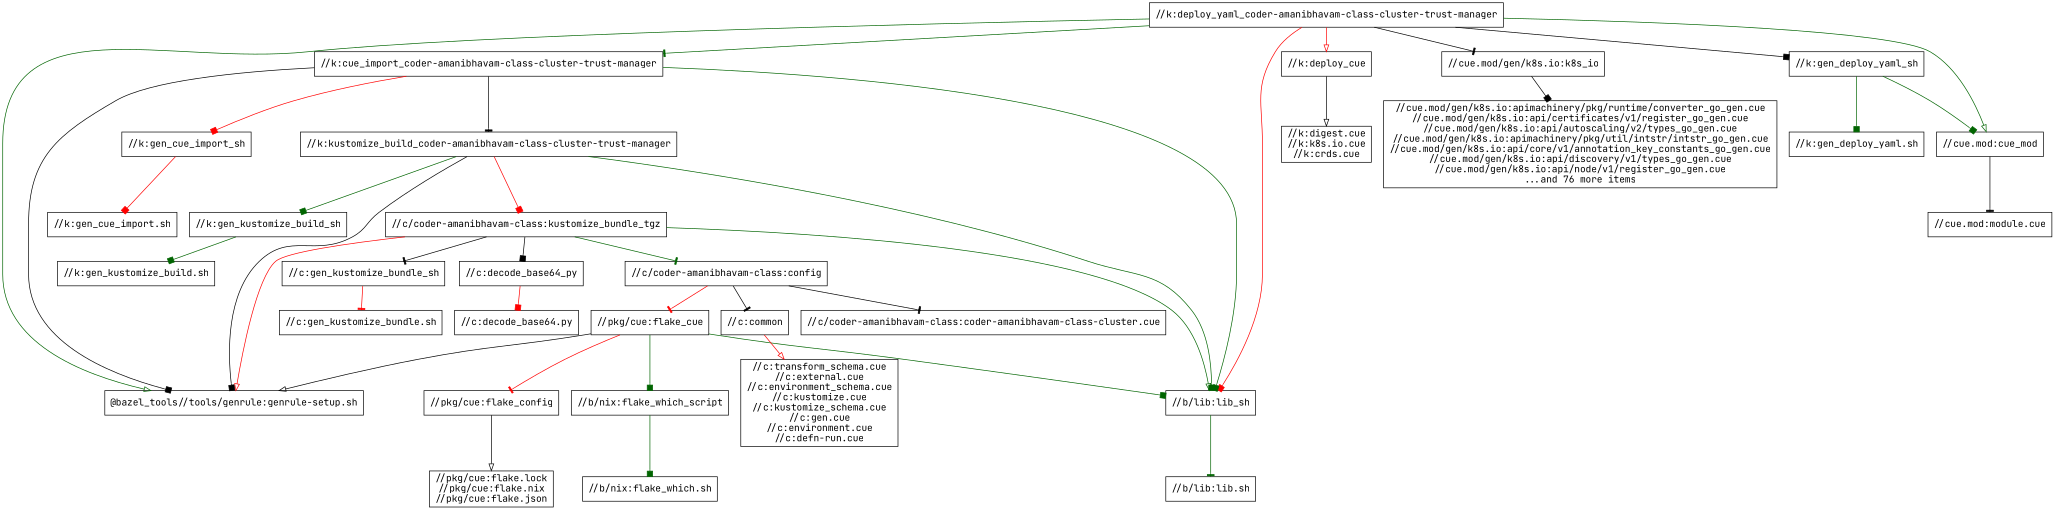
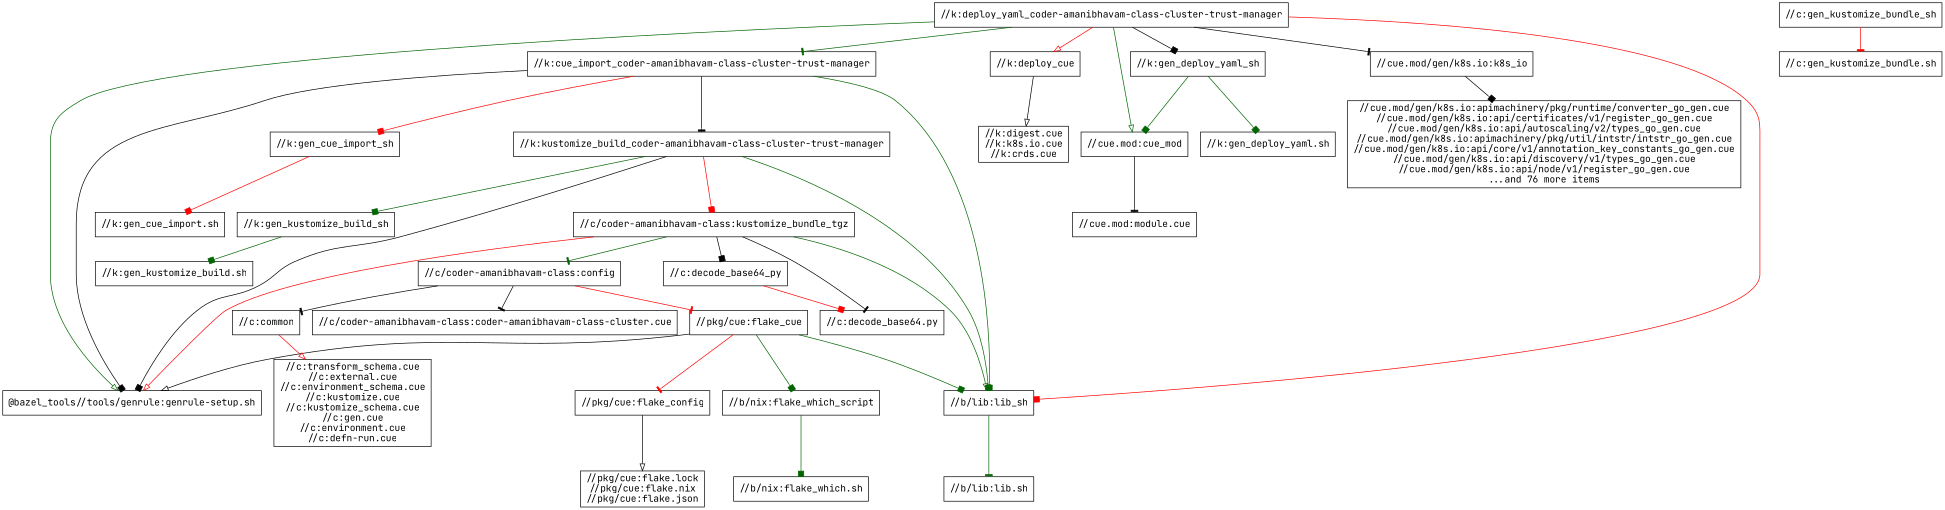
  digraph {
    fontname="JetBrains Mono"
    node [fontname="JetBrains Mono" shape=box]
    edge [arrowhead=box color=darkgreen fontname="JetBrains Mono"]
    "//k:deploy_yaml_coder-amanibhavam-class-cluster-trust-manager"
    "//k:cue_import_coder-amanibhavam-class-cluster-trust-manager"
    "//k:deploy_cue"
    "//k:gen_deploy_yaml_sh"
    "//cue.mod:cue_mod"
    "//cue.mod/gen/k8s.io:k8s_io"
    "//b/lib:lib_sh"
    "@bazel_tools//tools/genrule:genrule-setup.sh"
    "//k:kustomize_build_coder-amanibhavam-class-cluster-trust-manager"
    "//k:gen_cue_import_sh"
    "//k:digest.cue\n//k:k8s.io.cue\n//k:crds.cue"
    "//k:gen_deploy_yaml.sh"
    "//cue.mod:module.cue"
    "//cue.mod/gen/k8s.io:apimachinery/pkg/runtime/converter_go_gen.cue\n//cue.mod/gen/k8s.io:api/certificates/v1/register_go_gen.cue\n//cue.mod/gen/k8s.io:api/autoscaling/v2/types_go_gen.cue\n//cue.mod/gen/k8s.io:apimachinery/pkg/util/intstr/intstr_go_gen.cue\n//cue.mod/gen/k8s.io:api/core/v1/annotation_key_constants_go_gen.cue\n//cue.mod/gen/k8s.io:api/discovery/v1/types_go_gen.cue\n//cue.mod/gen/k8s.io:api/node/v1/register_go_gen.cue\n...and 76 more items"
    "//b/lib:lib.sh"
    "//k:gen_kustomize_build_sh"
    "//c/coder-amanibhavam-class:kustomize_bundle_tgz"
    "//k:gen_cue_import.sh"
    "//k:gen_kustomize_build.sh"
    "//c/coder-amanibhavam-class:config"
    "//c:gen_kustomize_bundle_sh"
    "//c:decode_base64_py"
    "//pkg/cue:flake_cue"
    "//c/coder-amanibhavam-class:coder-amanibhavam-class-cluster.cue"
    "//c:common"
    "//c:gen_kustomize_bundle.sh"
    "//c:decode_base64.py"
    "//pkg/cue:flake_config"
    "//b/nix:flake_which_script"
    "//c:transform_schema.cue\n//c:external.cue\n//c:environment_schema.cue\n//c:kustomize.cue\n//c:kustomize_schema.cue\n//c:gen.cue\n//c:environment.cue\n//c:defn-run.cue"
    "//pkg/cue:flake.lock\n//pkg/cue:flake.nix\n//pkg/cue:flake.json"
    "//b/nix:flake_which.sh"
    "//k:deploy_yaml_coder-amanibhavam-class-cluster-trust-manager" -> "//k:cue_import_coder-amanibhavam-class-cluster-trust-manager" [arrowhead=tee]
    "//k:deploy_yaml_coder-amanibhavam-class-cluster-trust-manager" -> "//k:deploy_cue" [arrowhead=onormal color=red]
    "//k:deploy_yaml_coder-amanibhavam-class-cluster-trust-manager" -> "//k:gen_deploy_yaml_sh" [color=black]
    "//k:deploy_yaml_coder-amanibhavam-class-cluster-trust-manager" -> "//cue.mod:cue_mod" [arrowhead=onormal]
    "//k:deploy_yaml_coder-amanibhavam-class-cluster-trust-manager" -> "//cue.mod/gen/k8s.io:k8s_io" [arrowhead=tee color=black]
    "//k:deploy_yaml_coder-amanibhavam-class-cluster-trust-manager" -> "//b/lib:lib_sh" [color=red]
    "//k:deploy_yaml_coder-amanibhavam-class-cluster-trust-manager" -> "@bazel_tools//tools/genrule:genrule-setup.sh" [arrowhead=onormal]
    "//k:cue_import_coder-amanibhavam-class-cluster-trust-manager" -> "//b/lib:lib_sh"
    "//k:cue_import_coder-amanibhavam-class-cluster-trust-manager" -> "@bazel_tools//tools/genrule:genrule-setup.sh" [color=black]
    "//k:cue_import_coder-amanibhavam-class-cluster-trust-manager" -> "//k:kustomize_build_coder-amanibhavam-class-cluster-trust-manager" [arrowhead=tee color=black]
    "//k:cue_import_coder-amanibhavam-class-cluster-trust-manager" -> "//k:gen_cue_import_sh" [color=red]
    "//k:deploy_cue" -> "//k:digest.cue\n//k:k8s.io.cue\n//k:crds.cue" [arrowhead=onormal color=black]
    "//k:gen_deploy_yaml_sh" -> "//cue.mod:cue_mod"
    "//k:gen_deploy_yaml_sh" -> "//k:gen_deploy_yaml.sh"
    "//cue.mod:cue_mod" -> "//cue.mod:module.cue" [arrowhead=tee color=black]
    "//cue.mod/gen/k8s.io:k8s_io" -> "//cue.mod/gen/k8s.io:apimachinery/pkg/runtime/converter_go_gen.cue\n//cue.mod/gen/k8s.io:api/certificates/v1/register_go_gen.cue\n//cue.mod/gen/k8s.io:api/autoscaling/v2/types_go_gen.cue\n//cue.mod/gen/k8s.io:apimachinery/pkg/util/intstr/intstr_go_gen.cue\n//cue.mod/gen/k8s.io:api/core/v1/annotation_key_constants_go_gen.cue\n//cue.mod/gen/k8s.io:api/discovery/v1/types_go_gen.cue\n//cue.mod/gen/k8s.io:api/node/v1/register_go_gen.cue\n...and 76 more items" [color=black]
    "//b/lib:lib_sh" -> "//b/lib:lib.sh" [arrowhead=tee]
    "//k:kustomize_build_coder-amanibhavam-class-cluster-trust-manager" -> "//b/lib:lib_sh"
    "//k:kustomize_build_coder-amanibhavam-class-cluster-trust-manager" -> "@bazel_tools//tools/genrule:genrule-setup.sh" [color=black]
    "//k:kustomize_build_coder-amanibhavam-class-cluster-trust-manager" -> "//k:gen_kustomize_build_sh"
    "//k:kustomize_build_coder-amanibhavam-class-cluster-trust-manager" -> "//c/coder-amanibhavam-class:kustomize_bundle_tgz" [color=red]
    "//k:gen_cue_import_sh" -> "//k:gen_cue_import.sh" [color=red]
    "//k:gen_kustomize_build_sh" -> "//k:gen_kustomize_build.sh"
    "//c/coder-amanibhavam-class:kustomize_bundle_tgz" -> "//b/lib:lib_sh" [arrowhead=onormal]
    "//c/coder-amanibhavam-class:kustomize_bundle_tgz" -> "@bazel_tools//tools/genrule:genrule-setup.sh" [arrowhead=onormal color=red]
    "//c/coder-amanibhavam-class:kustomize_bundle_tgz" -> "//c/coder-amanibhavam-class:config" [arrowhead=tee]
-   "//c/coder-amanibhavam-class:kustomize_bundle_tgz" -> "//c:gen_kustomize_bundle_sh" [arrowhead=tee color=black]
+   "//c/coder-amanibhavam-class:kustomize_bundle_tgz" -> "//c:decode_base64.py" [arrowhead=tee color=black]
    "//c/coder-amanibhavam-class:kustomize_bundle_tgz" -> "//c:decode_base64_py" [color=black]
    "//c/coder-amanibhavam-class:config" -> "//pkg/cue:flake_cue" [arrowhead=tee color=red]
    "//c/coder-amanibhavam-class:config" -> "//c/coder-amanibhavam-class:coder-amanibhavam-class-cluster.cue" [arrowhead=tee color=black]
    "//c/coder-amanibhavam-class:config" -> "//c:common" [arrowhead=tee color=black]
    "//c:gen_kustomize_bundle_sh" -> "//c:gen_kustomize_bundle.sh" [arrowhead=tee color=red]
    "//c:decode_base64_py" -> "//c:decode_base64.py" [color=red]
    "//pkg/cue:flake_cue" -> "//b/lib:lib_sh"
    "//pkg/cue:flake_cue" -> "@bazel_tools//tools/genrule:genrule-setup.sh" [arrowhead=onormal color=black]
    "//pkg/cue:flake_cue" -> "//pkg/cue:flake_config" [arrowhead=tee color=red]
    "//pkg/cue:flake_cue" -> "//b/nix:flake_which_script"
    "//c:common" -> "//c:transform_schema.cue\n//c:external.cue\n//c:environment_schema.cue\n//c:kustomize.cue\n//c:kustomize_schema.cue\n//c:gen.cue\n//c:environment.cue\n//c:defn-run.cue" [arrowhead=onormal color=red]
    "//pkg/cue:flake_config" -> "//pkg/cue:flake.lock\n//pkg/cue:flake.nix\n//pkg/cue:flake.json" [arrowhead=onormal color=black]
    "//b/nix:flake_which_script" -> "//b/nix:flake_which.sh"
  }
